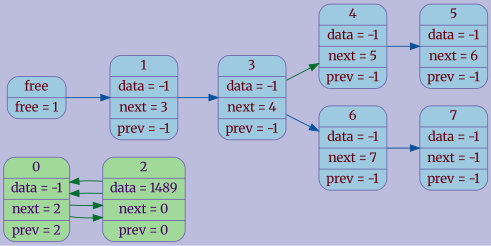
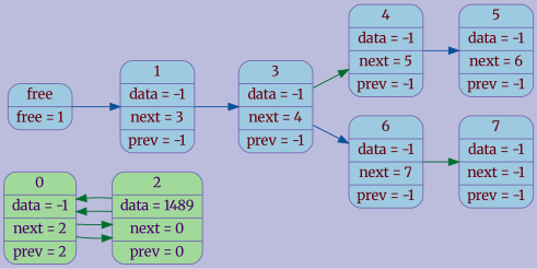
  digraph {
    bgcolor="#bcbddc"
    fontname=Merriweather
    rankdir=LR
    node [color="#756bb1" fillcolor="#9ecae1" fontcolor="#67000d" fontname=Merriweather fontsize=14 shape=Mrecord style=filled]
    edge [color="#006d2c" fontname=Merriweather fontsize=12 penwidth=1]
    n1 [fillcolor="#a1d99b" fontcolor="#49006a" label="0 | data = -1 | next = 2 | prev = 2"]
    n2 [fillcolor="#a1d99b" fontcolor="#49006a" label="2 | data = 1489 | next = 0 | prev = 0"]
    n3 [label="free | free = 1"]
    n4 [label="1 | data = -1 | next = 3 | prev = -1"]
    n5 [label="3 | data = -1 | next = 4 | prev = -1"]
    n6 [label="4 | data = -1 | next = 5 | prev = -1"]
    n7 [label="6 | data = -1 | next = 7 | prev = -1"]
    n8 [label="5 | data = -1 | next = 6 | prev = -1"]
    n9 [label="7 | data = -1 | next = -1 | prev = -1"]
    n1 -> n2
    n1 -> n2
    n2 -> n1
    n2 -> n1
    n3 -> n4 [color="#08519c"]
    n4 -> n5 [color="#08519c"]
    n5 -> n6
    n5 -> n7 [color="#08519c"]
    n6 -> n8 [color="#08519c"]
-   n7 -> n9 [color="#08519c"]
+   n7 -> n9
  }
